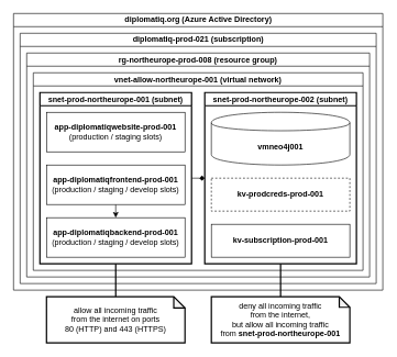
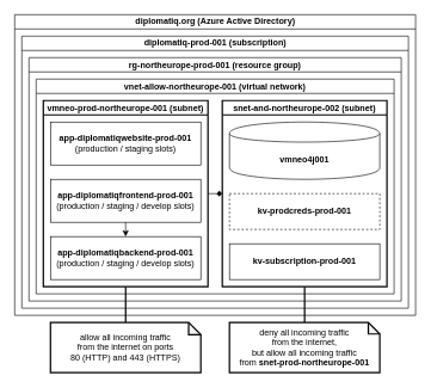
  <mxCell id="0" />
  <mxCell id="1" parent="0" />
  <mxCell id="2" value="diplomatiq.org (Azure Active Directory)" style="swimlane;html=1;startSize=20;horizontal=1;containerType=tree;" parent="1" vertex="1"><mxGeometry x="20" y="20" width="560" height="420" as="geometry"><mxRectangle x="120" y="140" width="120" height="20" as="alternateBounds" /></mxGeometry></mxCell>
- <mxCell id="3" value="diplomatiq-prod-021 (subscription)" style="swimlane;html=1;startSize=20;horizontal=1;containerType=tree;" parent="2" vertex="1"><mxGeometry x="10" y="30" width="540" height="380" as="geometry" /></mxCell>
- <mxCell id="4" value="rg-northeurope-prod-008 (resource group)" style="swimlane;fontStyle=1;startSize=20;" parent="3" vertex="1"><mxGeometry x="10" y="30" width="520" height="340" as="geometry" /></mxCell>
+ <mxCell id="3" value="diplomatiq-prod-001 (subscription)" style="swimlane;html=1;startSize=20;horizontal=1;containerType=tree;" parent="2" vertex="1"><mxGeometry x="10" y="30" width="540" height="380" as="geometry" /></mxCell>
+ <mxCell id="4" value="rg-northeurope-prod-001 (resource group)" style="swimlane;fontStyle=1;startSize=20;" parent="3" vertex="1"><mxGeometry x="10" y="30" width="520" height="340" as="geometry" /></mxCell>
  <mxCell id="5" value="vnet-allow-northeurope-001 (virtual network)" style="swimlane;startSize=20;" parent="4" vertex="1"><mxGeometry x="10" y="30" width="500" height="300" as="geometry" /></mxCell>
  <mxCell id="6" style="edgeStyle=orthogonalEdgeStyle;rounded=0;orthogonalLoop=1;jettySize=auto;html=1;exitX=1;exitY=0.5;exitDx=0;exitDy=0;entryX=0;entryY=0.5;entryDx=0;entryDy=0;endArrow=diamond;endFill=1;strokeWidth=1;" parent="5" source="7" target="12" edge="1"><mxGeometry relative="1" as="geometry" /></mxCell>
- <mxCell id="7" value="snet-prod-northeurope-001 (subnet)" style="swimlane;startSize=20;strokeWidth=2;" parent="5" vertex="1"><mxGeometry x="10" y="30" width="230" height="260" as="geometry" /></mxCell>
+ <mxCell id="7" value="vmneo-prod-northeurope-001 (subnet)" style="swimlane;startSize=20;strokeWidth=2;" parent="5" vertex="1"><mxGeometry x="10" y="30" width="230" height="260" as="geometry" /></mxCell>
  <mxCell id="8" value="&lt;b&gt;app-diplomatiqbackend-prod-001&lt;/b&gt;&lt;br&gt;(production / staging / develop slots)" style="rounded=0;whiteSpace=wrap;html=1;" parent="7" vertex="1"><mxGeometry x="10" y="190" width="210" height="60" as="geometry" /></mxCell>
  <mxCell id="9" value="&lt;b&gt;app-diplomatiqwebsite-prod-001&lt;/b&gt;&lt;br&gt;(production / staging slots)" style="rounded=0;whiteSpace=wrap;html=1;" parent="7" vertex="1"><mxGeometry x="10" y="30" width="210" height="60" as="geometry" /></mxCell>
  <mxCell id="10" style="edgeStyle=orthogonalEdgeStyle;rounded=0;orthogonalLoop=1;jettySize=auto;html=1;exitX=0.5;exitY=1;exitDx=0;exitDy=0;entryX=0.5;entryY=0;entryDx=0;entryDy=0;strokeWidth=1;" parent="7" source="11" target="8" edge="1"><mxGeometry relative="1" as="geometry" /></mxCell>
  <mxCell id="11" value="&lt;b&gt;app-diplomatiqfrontend-prod-001&lt;/b&gt;&lt;br&gt;(production / staging / develop slots)" style="rounded=0;whiteSpace=wrap;html=1;" parent="7" vertex="1"><mxGeometry x="10" y="110" width="210" height="60" as="geometry" /></mxCell>
- <mxCell id="12" value="snet-prod-northeurope-002 (subnet)" style="swimlane;startSize=20;strokeWidth=2;" parent="5" vertex="1"><mxGeometry x="260" y="30" width="230" height="260" as="geometry" /></mxCell>
+ <mxCell id="12" value="snet-and-northeurope-002 (subnet)" style="swimlane;startSize=20;strokeWidth=2;" parent="5" vertex="1"><mxGeometry x="260" y="30" width="230" height="260" as="geometry" /></mxCell>
  <mxCell id="13" value="&lt;b&gt;vmneo4j001&lt;/b&gt;" style="shape=cylinder;whiteSpace=wrap;html=1;boundedLbl=1;backgroundOutline=1;" parent="12" vertex="1"><mxGeometry x="10" y="30" width="210" height="80" as="geometry" /></mxCell>
  <mxCell id="14" value="&lt;b&gt;kv-prodcreds-prod-001&lt;/b&gt;" style="rounded=0;whiteSpace=wrap;html=1;dashed=1;" parent="12" vertex="1"><mxGeometry x="10" y="130" width="210" height="50" as="geometry" /></mxCell>
  <mxCell id="15" value="&lt;b&gt;kv-subscription-prod-001&lt;/b&gt;" style="rounded=0;whiteSpace=wrap;html=1;" parent="12" vertex="1"><mxGeometry x="10" y="200" width="210" height="50" as="geometry" /></mxCell>
  <mxCell id="16" style="edgeStyle=orthogonalEdgeStyle;rounded=0;orthogonalLoop=1;jettySize=auto;html=1;exitX=0.5;exitY=0;exitDx=0;exitDy=0;exitPerimeter=0;entryX=0.5;entryY=1;entryDx=0;entryDy=0;endArrow=none;endFill=0;strokeWidth=2;" parent="1" source="17" target="7" edge="1"><mxGeometry relative="1" as="geometry" /></mxCell>
  <mxCell id="17" value="allow all incoming traffic&lt;br&gt;from the internet on ports&lt;br&gt;80 (HTTP) and 443 (HTTPS)" style="shape=note;whiteSpace=wrap;html=1;backgroundOutline=1;darkOpacity=0.05;size=17;strokeWidth=2;" parent="1" vertex="1"><mxGeometry x="70" y="450" width="210" height="70" as="geometry" /></mxCell>
  <mxCell id="18" style="edgeStyle=orthogonalEdgeStyle;rounded=0;orthogonalLoop=1;jettySize=auto;html=1;exitX=0.5;exitY=0;exitDx=0;exitDy=0;exitPerimeter=0;entryX=0.5;entryY=1;entryDx=0;entryDy=0;endArrow=none;endFill=0;strokeWidth=2;" parent="1" source="19" target="12" edge="1"><mxGeometry relative="1" as="geometry" /></mxCell>
  <mxCell id="19" value="deny all incoming traffic&lt;br&gt;from the internet,&lt;br&gt;but allow all incoming traffic&lt;br&gt;from &lt;b&gt;snet-prod-northeurope-001&lt;/b&gt;" style="shape=note;whiteSpace=wrap;html=1;backgroundOutline=1;darkOpacity=0.05;size=16;strokeWidth=2;" parent="1" vertex="1"><mxGeometry x="320" y="450" width="210" height="70" as="geometry" /></mxCell>
